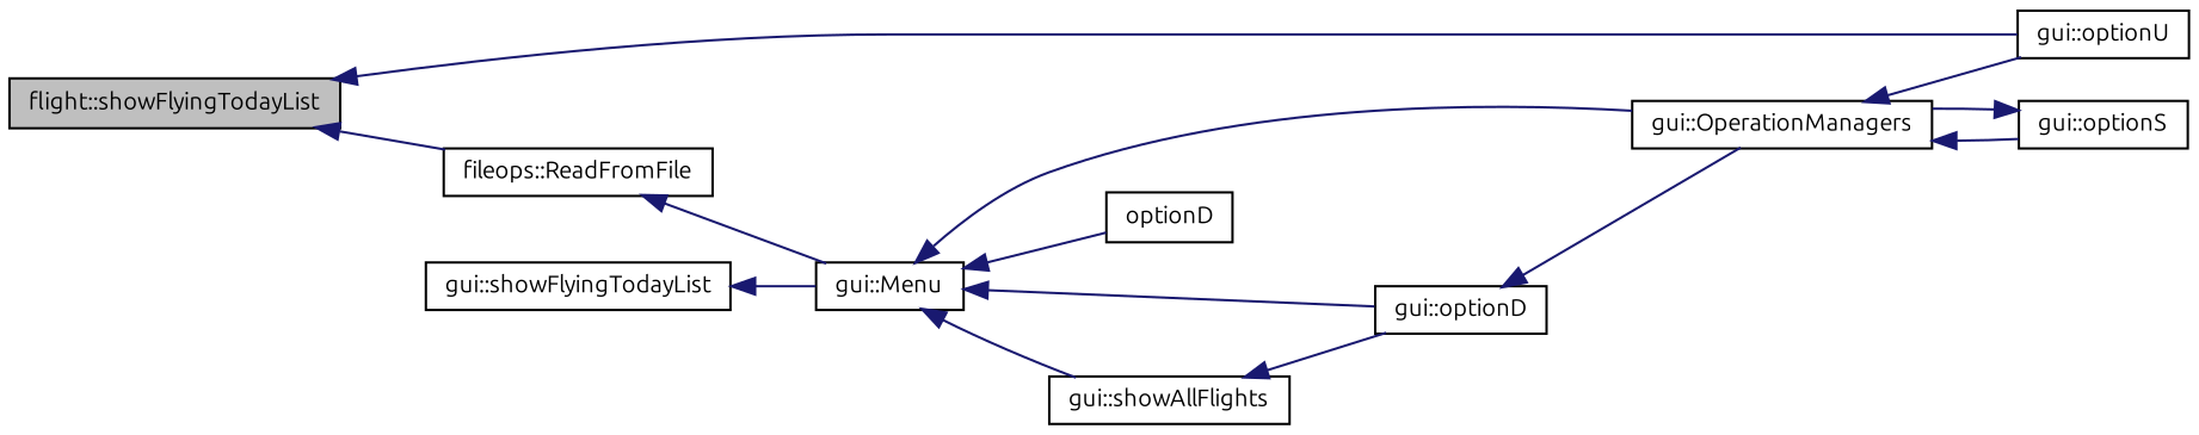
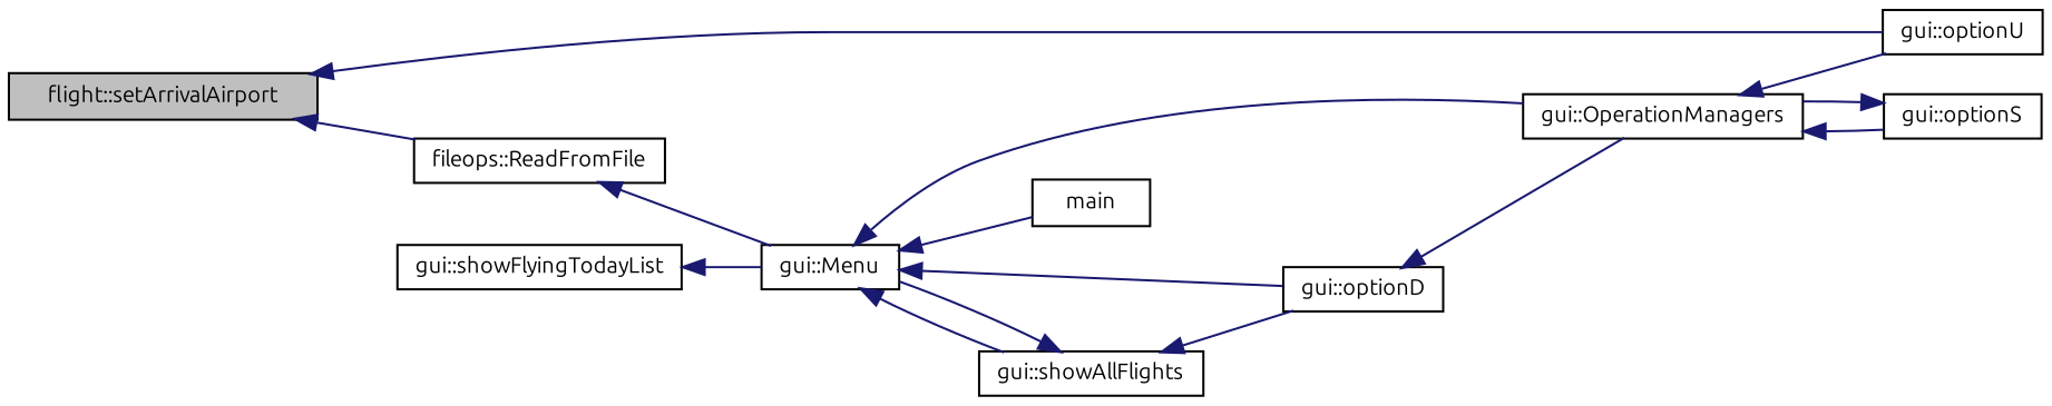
  digraph {
    fontname=Ubuntu
    rankdir=LR
    node [color=black fillcolor=white fontname=Ubuntu fontsize=10 shape=record style=filled]
    edge [color=midnightblue dir=back fontname=Ubuntu fontsize=10 labelfontname=FreeSans labelfontsize=10 style=solid]
-   n1 [fillcolor=grey75 fontcolor=black height=0.2 label="flight::showFlyingTodayList" width=0.4]
+   n1 [fillcolor=grey75 fontcolor=black height=0.2 label="flight::setArrivalAirport" width=0.4]
    n2 [height=0.2 label="gui::optionU" width=0.4]
    n3 [height=0.2 label="fileops::ReadFromFile" width=0.4]
    n4 [height=0.2 label="gui::optionS" width=0.4]
    n5 [height=0.2 label="gui::OperationManagers" width=0.4]
    n6 [height=0.2 label="gui::Menu" width=0.4]
-   n7 [height=0.2 label=optionD width=0.4]
+   n7 [height=0.2 label=main width=0.4]
    n8 [height=0.2 label="gui::optionD" width=0.4]
    n9 [height=0.2 label="gui::showAllFlights" width=0.4]
    n10 [height=0.2 label="gui::showFlyingTodayList" width=0.4]
    n1 -> n2
    n1 -> n3
    n3 -> n6
    n4 -> n5
    n5 -> n2
    n5 -> n4
    n6 -> n5
    n6 -> n7
    n6 -> n8
    n6 -> n9
    n8 -> n5
+   n9 -> n6
    n9 -> n8
    n10 -> n6
  }
